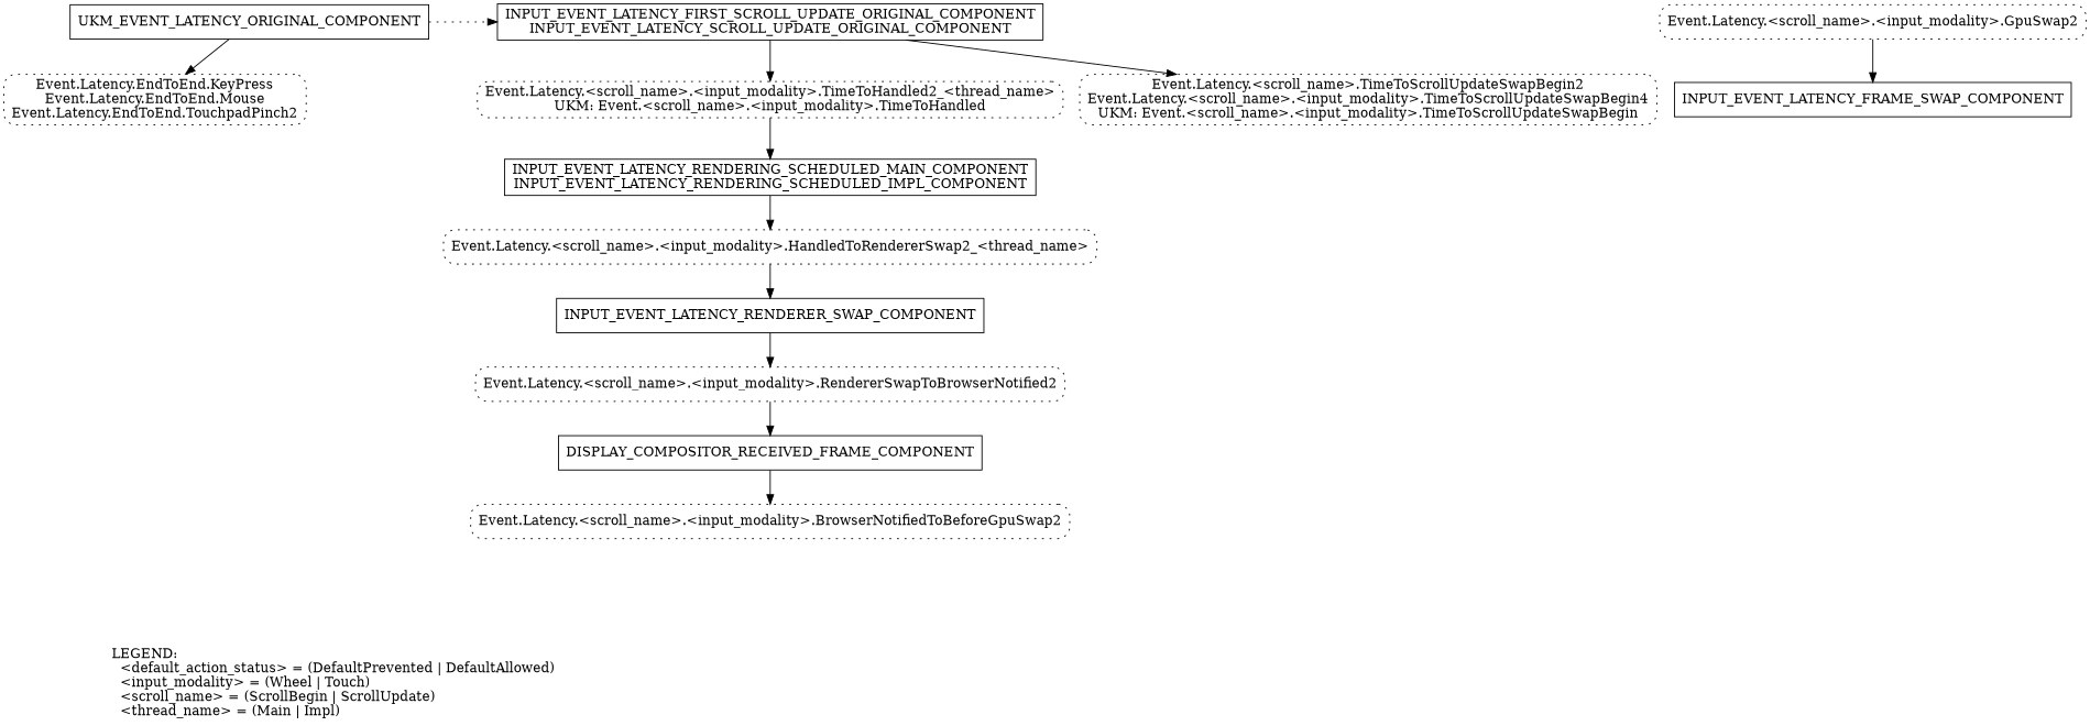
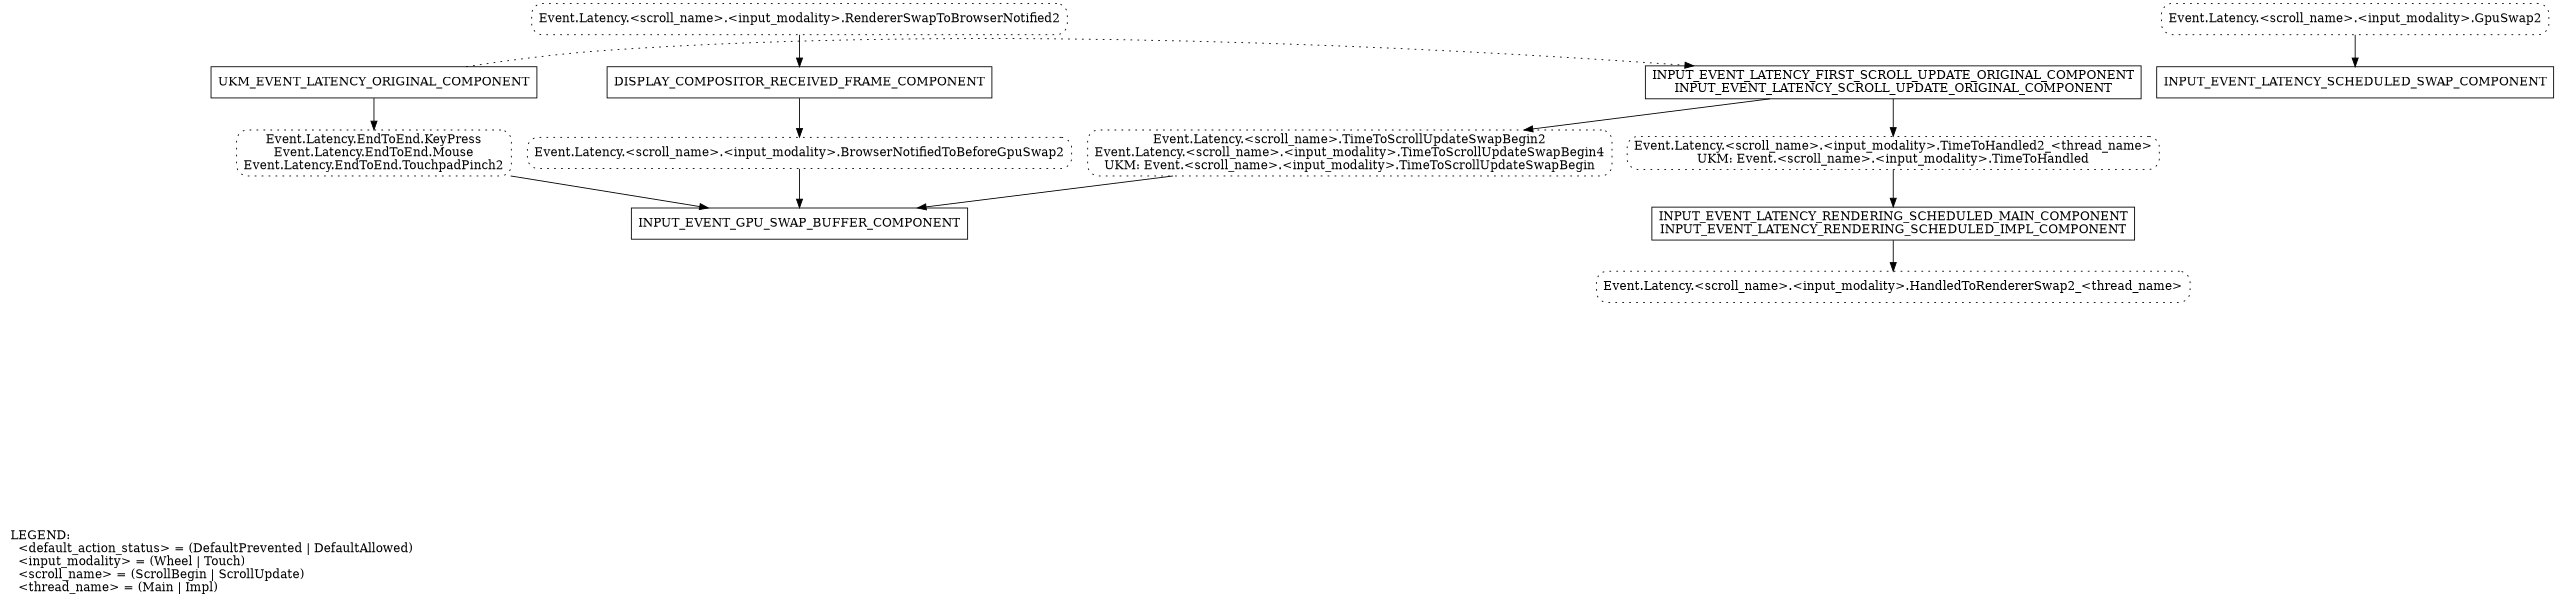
  digraph {
    node [shape=box]
    edge [weight=4]
    n1 [label="Event.Latency.EndToEnd.KeyPress\nEvent.Latency.EndToEnd.Mouse\nEvent.Latency.EndToEnd.TouchpadPinch2\n" style="dotted,rounded"]
    n2 [label="Event.Latency.<scroll_name>.<input_modality>.TimeToHandled2_<thread_name>\nUKM: Event.<scroll_name>.<input_modality>.TimeToHandled\n" style="dotted,rounded"]
    "Event.Latency.<scroll_name>.<input_modality>.HandledToRendererSwap2_<thread_name>" [style="dotted,rounded"]
    "Event.Latency.<scroll_name>.<input_modality>.RendererSwapToBrowserNotified2" [style="dotted,rounded"]
    "Event.Latency.<scroll_name>.<input_modality>.BrowserNotifiedToBeforeGpuSwap2" [style="dotted,rounded"]
    "Event.Latency.<scroll_name>.<input_modality>.GpuSwap2" [style="dotted,rounded"]
    n7 [label="Event.Latency.<scroll_name>.TimeToScrollUpdateSwapBegin2\nEvent.Latency.<scroll_name>.<input_modality>.TimeToScrollUpdateSwapBegin4\nUKM: Event.<scroll_name>.<input_modality>.TimeToScrollUpdateSwapBegin\n" style="dotted,rounded"]
    n8 [label="INPUT_EVENT_LATENCY_FIRST_SCROLL_UPDATE_ORIGINAL_COMPONENT\nINPUT_EVENT_LATENCY_SCROLL_UPDATE_ORIGINAL_COMPONENT"]
    n9 [label=UKM_EVENT_LATENCY_ORIGINAL_COMPONENT]
+   INPUT_EVENT_GPU_SWAP_BUFFER_COMPONENT
    n11 [label="INPUT_EVENT_LATENCY_RENDERING_SCHEDULED_MAIN_COMPONENT\nINPUT_EVENT_LATENCY_RENDERING_SCHEDULED_IMPL_COMPONENT"]
-   INPUT_EVENT_LATENCY_RENDERER_SWAP_COMPONENT
    DISPLAY_COMPOSITOR_RECEIVED_FRAME_COMPONENT
-   INPUT_EVENT_LATENCY_FRAME_SWAP_COMPONENT
+   INPUT_EVENT_LATENCY_FRAME_SWAP_COMPONENT [label=INPUT_EVENT_LATENCY_SCHEDULED_SWAP_COMPONENT]
    n15 [label="LEGEND:\l  <default_action_status> = (DefaultPrevented | DefaultAllowed)\l  <input_modality> = (Wheel | Touch)\l  <scroll_name> = (ScrollBegin | ScrollUpdate)\l  <thread_name> = (Main | Impl)\l" shape=plaintext]
    subgraph sub_1 {
      n1
      n2
      "Event.Latency.<scroll_name>.<input_modality>.HandledToRendererSwap2_<thread_name>"
      "Event.Latency.<scroll_name>.<input_modality>.RendererSwapToBrowserNotified2"
      "Event.Latency.<scroll_name>.<input_modality>.BrowserNotifiedToBeforeGpuSwap2"
      "Event.Latency.<scroll_name>.<input_modality>.GpuSwap2"
      n7
    }
    subgraph sub_2 {
      rank=same
      n8
      n9
    }
+   n1 -> INPUT_EVENT_GPU_SWAP_BUFFER_COMPONENT [weight=""]
    n2 -> n11
-   "Event.Latency.<scroll_name>.<input_modality>.HandledToRendererSwap2_<thread_name>" -> INPUT_EVENT_LATENCY_RENDERER_SWAP_COMPONENT
    "Event.Latency.<scroll_name>.<input_modality>.RendererSwapToBrowserNotified2" -> DISPLAY_COMPOSITOR_RECEIVED_FRAME_COMPONENT
+   "Event.Latency.<scroll_name>.<input_modality>.BrowserNotifiedToBeforeGpuSwap2" -> INPUT_EVENT_GPU_SWAP_BUFFER_COMPONENT
    "Event.Latency.<scroll_name>.<input_modality>.GpuSwap2" -> INPUT_EVENT_LATENCY_FRAME_SWAP_COMPONENT
+   n7 -> INPUT_EVENT_GPU_SWAP_BUFFER_COMPONENT [weight=""]
    n8 -> n2
    n8 -> n7 [weight=""]
    n9 -> n1 [weight=""]
    n9 -> n8 [minlen=4 style=dotted weight=""]
    n9 -> n15 [minlen=10 style=invis weight=""]
    n11 -> "Event.Latency.<scroll_name>.<input_modality>.HandledToRendererSwap2_<thread_name>"
-   INPUT_EVENT_LATENCY_RENDERER_SWAP_COMPONENT -> "Event.Latency.<scroll_name>.<input_modality>.RendererSwapToBrowserNotified2"
    DISPLAY_COMPOSITOR_RECEIVED_FRAME_COMPONENT -> "Event.Latency.<scroll_name>.<input_modality>.BrowserNotifiedToBeforeGpuSwap2"
  }
